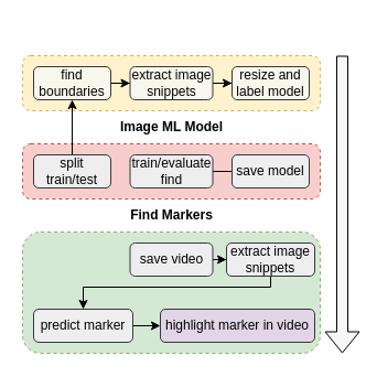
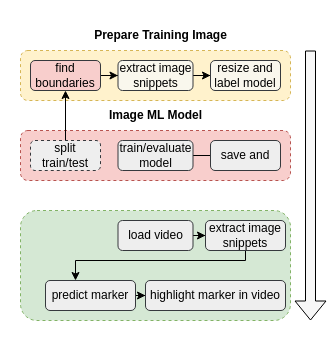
  <mxCell id="0" />
  <mxCell id="1" parent="0" />
  <mxCell id="2" value="" style="rounded=1;whiteSpace=wrap;html=1;labelBorderColor=none;dashed=1;fillColor=#fff2cc;strokeColor=#d6b656;" vertex="1" parent="1"><mxGeometry x="20" y="50" width="270" height="50" as="geometry" /></mxCell>
+ <mxCell id="3" value="Prepare Training Image" style="text;align=center;verticalAlign=middle;resizable=0;points=[];autosize=1;strokeColor=none;fillColor=none;fontStyle=1;labelBackgroundColor=none;labelBorderColor=none;textShadow=0;html=1;" vertex="1" parent="1"><mxGeometry x="85" y="20" width="150" height="30" as="geometry" /></mxCell>
  <mxCell id="4" value="" style="edgeStyle=orthogonalEdgeStyle;rounded=0;orthogonalLoop=1;jettySize=auto;html=1;" edge="1" parent="1" source="5" target="7"><mxGeometry relative="1" as="geometry" /></mxCell>
- <mxCell id="5" value="find boundaries" style="rounded=1;whiteSpace=wrap;html=1;fillColor=#f9f7ed;strokeColor=#36393d;" vertex="1" parent="1"><mxGeometry x="30" y="60" width="70" height="30" as="geometry" /></mxCell>
+ <mxCell id="5" value="find boundaries" style="rounded=1;whiteSpace=wrap;html=1;fillColor=#f8cecc;strokeColor=#36393d;" vertex="1" parent="1"><mxGeometry x="30" y="60" width="70" height="30" as="geometry" /></mxCell>
  <mxCell id="6" value="" style="edgeStyle=orthogonalEdgeStyle;rounded=0;orthogonalLoop=1;jettySize=auto;html=1;" edge="1" parent="1" source="7" target="8"><mxGeometry relative="1" as="geometry" /></mxCell>
  <mxCell id="7" value="extract image snippets" style="rounded=1;whiteSpace=wrap;html=1;fillColor=#f9f7ed;strokeColor=#36393d;" vertex="1" parent="1"><mxGeometry x="117.5" y="60" width="75" height="30" as="geometry" /></mxCell>
  <mxCell id="8" value="resize and label model" style="rounded=1;whiteSpace=wrap;html=1;fillColor=#f9f7ed;strokeColor=#36393d;" vertex="1" parent="1"><mxGeometry x="210" y="60" width="70" height="30" as="geometry" /></mxCell>
  <mxCell id="9" value="" style="rounded=1;whiteSpace=wrap;html=1;dashed=1;fillColor=#f8cecc;strokeColor=#b85450;" vertex="1" parent="1"><mxGeometry x="20" y="130" width="270" height="50" as="geometry" /></mxCell>
  <mxCell id="10" value="" style="edgeStyle=orthogonalEdgeStyle;rounded=0;orthogonalLoop=1;jettySize=auto;html=1;" edge="1" parent="1" source="11" target="5"><mxGeometry relative="1" as="geometry" /></mxCell>
- <mxCell id="11" value="split train/test" style="rounded=1;whiteSpace=wrap;html=1;fillColor=#eeeeee;strokeColor=#36393d;" vertex="1" parent="1"><mxGeometry x="30" y="140" width="70" height="30" as="geometry" /></mxCell>
+ <mxCell id="11" value="split train/test" style="rounded=1;whiteSpace=wrap;html=1;fillColor=#eeeeee;strokeColor=#36393d;dashed=1;" vertex="1" parent="1"><mxGeometry x="30" y="140" width="70" height="30" as="geometry" /></mxCell>
  <mxCell id="12" value="" style="edgeStyle=orthogonalEdgeStyle;rounded=0;orthogonalLoop=1;jettySize=auto;html=1;endArrow=none;" edge="1" parent="1" source="13" target="14"><mxGeometry relative="1" as="geometry" /></mxCell>
- <mxCell id="13" value="train/evaluate find" style="rounded=1;whiteSpace=wrap;html=1;fillColor=#eeeeee;strokeColor=#36393d;" vertex="1" parent="1"><mxGeometry x="117.5" y="140" width="75" height="30" as="geometry" /></mxCell>
- <mxCell id="14" value="save model" style="rounded=1;whiteSpace=wrap;html=1;fillColor=#eeeeee;strokeColor=#36393d;" vertex="1" parent="1"><mxGeometry x="210" y="140" width="70" height="30" as="geometry" /></mxCell>
+ <mxCell id="13" value="train/evaluate model" style="rounded=1;whiteSpace=wrap;html=1;fillColor=#eeeeee;strokeColor=#36393d;" vertex="1" parent="1"><mxGeometry x="117.5" y="140" width="75" height="30" as="geometry" /></mxCell>
+ <mxCell id="14" value="save and" style="rounded=1;whiteSpace=wrap;html=1;fillColor=#eeeeee;strokeColor=#36393d;" vertex="1" parent="1"><mxGeometry x="210" y="140" width="70" height="30" as="geometry" /></mxCell>
  <mxCell id="15" value="Image ML Model" style="text;align=center;verticalAlign=middle;resizable=0;points=[];autosize=1;strokeColor=none;fillColor=none;fontStyle=1;labelBackgroundColor=none;labelBorderColor=none;textShadow=0;html=1;" vertex="1" parent="1"><mxGeometry x="100" y="100" width="110" height="30" as="geometry" /></mxCell>
  <mxCell id="16" value="" style="rounded=1;whiteSpace=wrap;html=1;dashed=1;fillColor=#d5e8d4;strokeColor=#82b366;" vertex="1" parent="1"><mxGeometry x="20" y="210" width="270" height="110" as="geometry" /></mxCell>
  <mxCell id="17" value="" style="edgeStyle=orthogonalEdgeStyle;rounded=0;orthogonalLoop=1;jettySize=auto;html=1;" edge="1" parent="1" source="18" target="21"><mxGeometry relative="1" as="geometry" /></mxCell>
- <mxCell id="18" value="save video" style="rounded=1;whiteSpace=wrap;html=1;fillColor=#eeeeee;strokeColor=#36393d;" vertex="1" parent="1"><mxGeometry x="117.5" y="220" width="75" height="30" as="geometry" /></mxCell>
- <mxCell id="19" value="Find Markers" style="text;align=center;verticalAlign=middle;resizable=0;points=[];autosize=1;strokeColor=none;fillColor=none;fontStyle=1;labelBackgroundColor=none;labelBorderColor=none;textShadow=0;html=1;" vertex="1" parent="1"><mxGeometry x="110" y="180" width="90" height="30" as="geometry" /></mxCell>
+ <mxCell id="18" value="load video" style="rounded=1;whiteSpace=wrap;html=1;fillColor=#eeeeee;strokeColor=#36393d;" vertex="1" parent="1"><mxGeometry x="117.5" y="220" width="75" height="30" as="geometry" /></mxCell>
  <mxCell id="20" style="edgeStyle=orthogonalEdgeStyle;rounded=0;orthogonalLoop=1;jettySize=auto;html=1;exitX=0.5;exitY=1;exitDx=0;exitDy=0;" edge="1" parent="1" source="21" target="23"><mxGeometry relative="1" as="geometry"><Array as="points"><mxPoint x="245" y="260" /><mxPoint x="75" y="260" /></Array></mxGeometry></mxCell>
  <mxCell id="21" value="extract image snippets" style="rounded=1;whiteSpace=wrap;html=1;fillColor=#eeeeee;strokeColor=#36393d;" vertex="1" parent="1"><mxGeometry x="205" y="220" width="80" height="30" as="geometry" /></mxCell>
  <mxCell id="22" value="" style="edgeStyle=orthogonalEdgeStyle;rounded=0;orthogonalLoop=1;jettySize=auto;html=1;" edge="1" parent="1" source="23" target="24"><mxGeometry relative="1" as="geometry" /></mxCell>
- <mxCell id="23" value="predict marker" style="rounded=1;whiteSpace=wrap;html=1;fillColor=#eeeeee;strokeColor=#36393d;" vertex="1" parent="1"><mxGeometry x="30" y="280" width="90" height="30" as="geometry" /></mxCell>
- <mxCell id="24" value="highlight marker in video" style="rounded=1;whiteSpace=wrap;html=1;fillColor=#e1d5e7;strokeColor=#36393d;" vertex="1" parent="1"><mxGeometry x="145" y="280" width="140" height="30" as="geometry" /></mxCell>
+ <mxCell id="23" value="predict marker" style="rounded=1;whiteSpace=wrap;html=1;fillColor=#eeeeee;strokeColor=#36393d;" vertex="1" parent="1"><mxGeometry x="45" y="280" width="90" height="30" as="geometry" /></mxCell>
+ <mxCell id="24" value="highlight marker in video" style="rounded=1;whiteSpace=wrap;html=1;fillColor=#eeeeee;strokeColor=#36393d;" vertex="1" parent="1"><mxGeometry x="145" y="280" width="140" height="30" as="geometry" /></mxCell>
  <mxCell id="25" value="" style="shape=flexArrow;endArrow=classic;html=1;rounded=0;fillColor=#F7F7F7;fillStyle=auto;" edge="1" parent="1"><mxGeometry width="50" height="50" relative="1" as="geometry"><mxPoint x="310" y="50" as="sourcePoint" /><mxPoint x="310" y="320" as="targetPoint" /></mxGeometry></mxCell>
